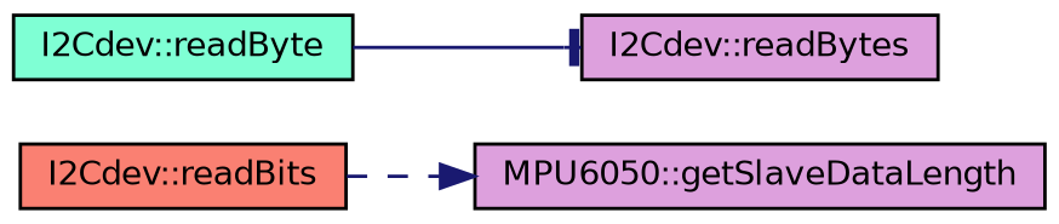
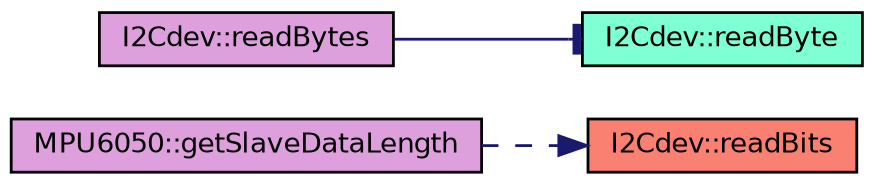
  digraph {
    rankdir=LR
    node [color=black fillcolor=plum fontname=Helvetica fontsize=10 shape=record style=filled]
    edge [color=midnightblue fontname=Helvetica fontsize=10 labelfontname=Helvetica labelfontsize=10]
    n1 [fontcolor=black height=0.2 label="MPU6050::getSlaveDataLength" width=0.4]
    n2 [fillcolor=salmon height=0.2 label="I2Cdev::readBits" width=0.4]
    n3 [fillcolor=aquamarine height=0.2 label="I2Cdev::readByte" width=0.4]
    n4 [height=0.2 label="I2Cdev::readBytes" width=0.4]
-   n2 -> n1 [arrowhead=normal style=dashed]
-   n3 -> n4 [arrowhead=tee style=solid]
+   n1 -> n2 [arrowhead=normal style=dashed]
+   n4 -> n3 [arrowhead=tee style=solid]
  }
